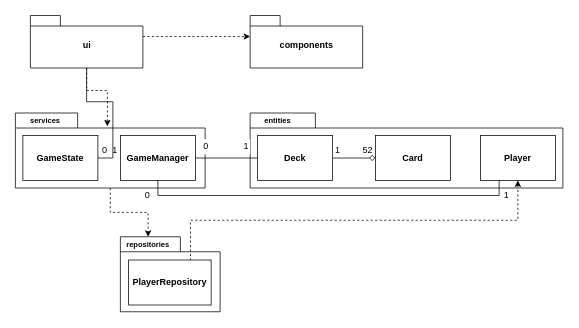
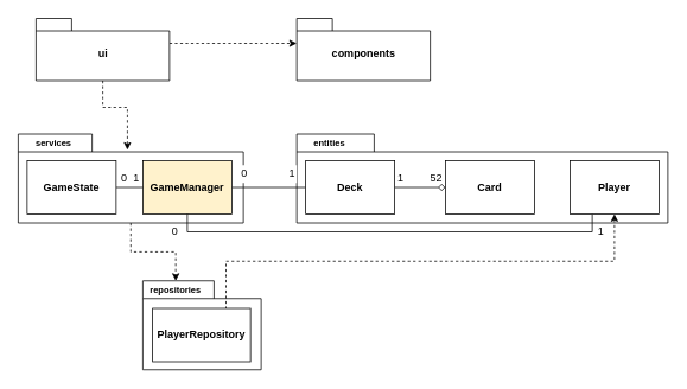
  <mxCell id="0" />
  <mxCell id="1" parent="0" />
  <mxCell id="2" style="edgeStyle=orthogonalEdgeStyle;rounded=0;orthogonalLoop=1;jettySize=auto;html=1;exitX=0;exitY=0;exitDx=150;exitDy=28;exitPerimeter=0;entryX=0;entryY=0;entryDx=0;entryDy=28;entryPerimeter=0;dashed=1;" parent="1" source="4" target="5" edge="1"><mxGeometry relative="1" as="geometry" /></mxCell>
  <mxCell id="3" style="edgeStyle=orthogonalEdgeStyle;rounded=0;orthogonalLoop=1;jettySize=auto;html=1;exitX=0.5;exitY=1;exitDx=0;exitDy=0;exitPerimeter=0;entryX=0.485;entryY=0.178;entryDx=0;entryDy=0;dashed=1;endArrow=classic;endFill=1;entryPerimeter=0;" edge="1" parent="1" source="4" target="7"><mxGeometry relative="1" as="geometry" /></mxCell>
  <mxCell id="4" value="ui" style="shape=folder;fontStyle=1;spacingTop=10;tabWidth=40;tabHeight=14;tabPosition=left;html=1;" parent="1" vertex="1"><mxGeometry x="40" y="20" width="150" height="70" as="geometry" /></mxCell>
  <mxCell id="5" value="components" style="shape=folder;fontStyle=1;spacingTop=10;tabWidth=40;tabHeight=14;tabPosition=left;html=1;" parent="1" vertex="1"><mxGeometry x="333" y="20" width="150" height="70" as="geometry" /></mxCell>
  <mxCell id="6" style="edgeStyle=orthogonalEdgeStyle;rounded=0;orthogonalLoop=1;jettySize=auto;html=1;exitX=0.5;exitY=1;exitDx=0;exitDy=0;exitPerimeter=0;endArrow=classic;endFill=1;dashed=1;" edge="1" parent="1" source="7" target="24"><mxGeometry relative="1" as="geometry" /></mxCell>
  <mxCell id="7" value="" style="shape=folder;fontStyle=1;spacingTop=10;tabWidth=83;tabHeight=20;tabPosition=left;html=1;" parent="1" vertex="1"><mxGeometry x="20" y="150" width="253" height="100" as="geometry" /></mxCell>
  <mxCell id="8" value="" style="shape=folder;fontStyle=1;spacingTop=10;tabWidth=80;tabHeight=20;tabPosition=left;html=1;" parent="1" vertex="1"><mxGeometry x="160" y="315" width="133" height="100" as="geometry" /></mxCell>
  <mxCell id="9" value="" style="shape=folder;fontStyle=1;spacingTop=10;tabWidth=87;tabHeight=20;tabPosition=left;html=1;" parent="1" vertex="1"><mxGeometry x="333" y="150" width="417" height="100" as="geometry" /></mxCell>
  <mxCell id="10" value="&lt;b&gt;PlayerRepository&lt;/b&gt;" style="rounded=0;whiteSpace=wrap;html=1;" vertex="1" parent="1"><mxGeometry x="171" y="346" width="110" height="60" as="geometry" /></mxCell>
  <mxCell id="11" value="&lt;b&gt;&lt;font style=&quot;font-size: 10px&quot;&gt;services&lt;/font&gt;&lt;/b&gt;" style="text;html=1;strokeColor=none;fillColor=none;align=center;verticalAlign=middle;whiteSpace=wrap;rounded=0;" vertex="1" parent="1"><mxGeometry x="40" y="150" width="40" height="20" as="geometry" /></mxCell>
  <mxCell id="12" style="edgeStyle=orthogonalEdgeStyle;rounded=0;orthogonalLoop=1;jettySize=auto;html=1;exitX=1;exitY=0.5;exitDx=0;exitDy=0;entryX=0;entryY=0.5;entryDx=0;entryDy=0;endArrow=none;endFill=0;" edge="1" parent="1" source="13" target="17"><mxGeometry relative="1" as="geometry" /></mxCell>
- <mxCell id="13" value="&lt;b&gt;GameManager&lt;/b&gt;" style="rounded=0;whiteSpace=wrap;html=1;" vertex="1" parent="1"><mxGeometry x="160" y="180" width="100" height="60" as="geometry" /></mxCell>
- <mxCell id="14" style="edgeStyle=orthogonalEdgeStyle;rounded=0;orthogonalLoop=1;jettySize=auto;html=1;exitX=1;exitY=0.5;exitDx=0;exitDy=0;endArrow=none;endFill=0;" edge="1" parent="1" source="15" target="4"><mxGeometry relative="1" as="geometry" /></mxCell>
+ <mxCell id="13" value="&lt;b&gt;GameManager&lt;/b&gt;" style="rounded=0;whiteSpace=wrap;html=1;fillColor=#fff2cc;" vertex="1" parent="1"><mxGeometry x="160" y="180" width="100" height="60" as="geometry" /></mxCell>
+ <mxCell id="14" style="edgeStyle=orthogonalEdgeStyle;rounded=0;orthogonalLoop=1;jettySize=auto;html=1;exitX=1;exitY=0.5;exitDx=0;exitDy=0;entryX=0;entryY=0.5;entryDx=0;entryDy=0;endArrow=none;endFill=0;" edge="1" parent="1" source="15" target="13"><mxGeometry relative="1" as="geometry" /></mxCell>
  <mxCell id="15" value="&lt;b&gt;GameState&lt;/b&gt;" style="rounded=0;whiteSpace=wrap;html=1;" vertex="1" parent="1"><mxGeometry x="30" y="180" width="100" height="60" as="geometry" /></mxCell>
  <mxCell id="16" style="edgeStyle=orthogonalEdgeStyle;rounded=0;orthogonalLoop=1;jettySize=auto;html=1;exitX=1;exitY=0.5;exitDx=0;exitDy=0;entryX=0;entryY=0.5;entryDx=0;entryDy=0;endArrow=diamond;endFill=0;" edge="1" parent="1" source="17" target="18"><mxGeometry relative="1" as="geometry" /></mxCell>
  <mxCell id="17" value="&lt;b&gt;Deck&lt;/b&gt;" style="rounded=0;whiteSpace=wrap;html=1;" vertex="1" parent="1"><mxGeometry x="343" y="180" width="100" height="60" as="geometry" /></mxCell>
  <mxCell id="18" value="&lt;b&gt;Card&lt;/b&gt;" style="rounded=0;whiteSpace=wrap;html=1;" vertex="1" parent="1"><mxGeometry x="500" y="180" width="100" height="60" as="geometry" /></mxCell>
  <mxCell id="19" style="edgeStyle=orthogonalEdgeStyle;rounded=0;orthogonalLoop=1;jettySize=auto;html=1;exitX=0.5;exitY=1;exitDx=0;exitDy=0;entryX=0.75;entryY=0;entryDx=0;entryDy=0;dashed=1;endArrow=none;endFill=0;startArrow=classic;startFill=1;" edge="1" parent="1" source="21" target="10"><mxGeometry relative="1" as="geometry" /></mxCell>
  <mxCell id="20" style="edgeStyle=orthogonalEdgeStyle;rounded=0;orthogonalLoop=1;jettySize=auto;html=1;exitX=0.25;exitY=1;exitDx=0;exitDy=0;entryX=0.5;entryY=1;entryDx=0;entryDy=0;startArrow=none;startFill=0;endArrow=none;endFill=0;" edge="1" parent="1" source="21" target="13"><mxGeometry relative="1" as="geometry" /></mxCell>
  <mxCell id="21" value="&lt;b&gt;Player&lt;/b&gt;" style="rounded=0;whiteSpace=wrap;html=1;" vertex="1" parent="1"><mxGeometry x="640" y="180" width="100" height="60" as="geometry" /></mxCell>
  <mxCell id="22" value="1" style="text;html=1;strokeColor=none;fillColor=none;align=center;verticalAlign=middle;whiteSpace=wrap;rounded=0;" vertex="1" parent="1"><mxGeometry x="430" y="190" width="40" height="20" as="geometry" /></mxCell>
  <mxCell id="23" value="52" style="text;html=1;strokeColor=none;fillColor=none;align=center;verticalAlign=middle;whiteSpace=wrap;rounded=0;" vertex="1" parent="1"><mxGeometry x="470" y="190" width="40" height="20" as="geometry" /></mxCell>
  <mxCell id="24" value="&lt;b&gt;&lt;font style=&quot;font-size: 10px&quot;&gt;repositories&lt;/font&gt;&lt;/b&gt;" style="text;html=1;strokeColor=none;fillColor=none;align=center;verticalAlign=middle;whiteSpace=wrap;rounded=0;" vertex="1" parent="1"><mxGeometry x="177" y="315" width="40" height="20" as="geometry" /></mxCell>
  <mxCell id="25" value="&lt;b&gt;&lt;font style=&quot;font-size: 10px&quot;&gt;entities&lt;/font&gt;&lt;/b&gt;" style="text;html=1;strokeColor=none;fillColor=none;align=center;verticalAlign=middle;whiteSpace=wrap;rounded=0;" vertex="1" parent="1"><mxGeometry x="350" y="150" width="40" height="20" as="geometry" /></mxCell>
  <mxCell id="26" value="1" style="text;html=1;strokeColor=none;fillColor=none;align=center;verticalAlign=middle;whiteSpace=wrap;rounded=0;" vertex="1" parent="1"><mxGeometry x="146" y="195" width="14" height="10" as="geometry" /></mxCell>
  <mxCell id="27" value="1" style="text;html=1;strokeColor=none;align=center;verticalAlign=middle;whiteSpace=wrap;rounded=0;fillColor=#ffffff;" vertex="1" parent="1"><mxGeometry x="323" y="185" width="10" height="20" as="geometry" /></mxCell>
  <mxCell id="28" value="1" style="text;html=1;strokeColor=none;fillColor=none;align=center;verticalAlign=middle;whiteSpace=wrap;rounded=0;" vertex="1" parent="1"><mxGeometry x="670" y="250" width="10" height="20" as="geometry" /></mxCell>
  <mxCell id="29" value="0" style="text;html=1;strokeColor=none;align=center;verticalAlign=middle;whiteSpace=wrap;rounded=0;fillColor=#ffffff;" vertex="1" parent="1"><mxGeometry x="268" y="185" width="13" height="20" as="geometry" /></mxCell>
  <mxCell id="30" value="0" style="text;html=1;strokeColor=none;align=center;verticalAlign=middle;whiteSpace=wrap;rounded=0;fillColor=#ffffff;" vertex="1" parent="1"><mxGeometry x="133" y="195" width="13" height="10" as="geometry" /></mxCell>
  <mxCell id="31" value="0" style="text;html=1;strokeColor=none;align=center;verticalAlign=middle;whiteSpace=wrap;rounded=0;" vertex="1" parent="1"><mxGeometry x="190" y="250" width="13" height="20" as="geometry" /></mxCell>
